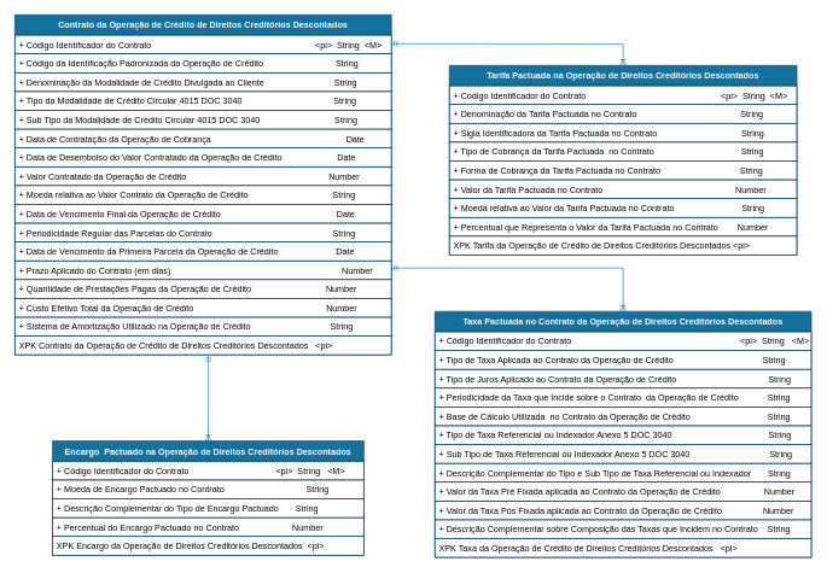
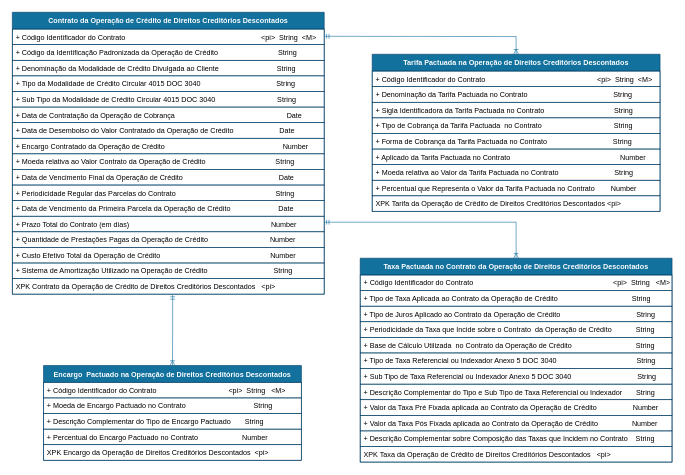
  <mxCell id="0" />
  <mxCell id="1" parent="0" />
  <mxCell id="2" value="Contrato da Operação de Crédito de Direitos Creditórios Descontados" style="swimlane;fontStyle=1;childLayout=stackLayout;horizontal=1;startSize=28;horizontalStack=0;resizeParent=1;resizeParentMax=0;resizeLast=0;collapsible=1;marginBottom=0;rounded=0;shadow=0;comic=0;sketch=0;align=center;html=0;autosize=1;fillColor=#13719E;strokeColor=#003F66;fontColor=#FFFFFF;" parent="1" vertex="1"><mxGeometry x="20" y="20" width="520" height="470" as="geometry" /></mxCell>
  <mxCell id="3" value="+ Código Identificador do Contrato                                                                    &lt;pi&gt;  String  &lt;M&gt;" style="text;fillColor=none;align=left;verticalAlign=top;spacingLeft=4;spacingRight=4;overflow=hidden;rotatable=0;points=[[0,0.5],[1,0.5]];portConstraint=eastwest;strokeColor=#003F66;" parent="2" vertex="1"><mxGeometry y="28" width="520" height="26" as="geometry" /></mxCell>
  <mxCell id="4" value="+ Código da Identificação Padronizada da Operação de Crédito                              String      " style="text;fillColor=none;align=left;verticalAlign=top;spacingLeft=4;spacingRight=4;overflow=hidden;rotatable=0;points=[[0,0.5],[1,0.5]];portConstraint=eastwest;strokeColor=#003F66;" parent="2" vertex="1"><mxGeometry y="54" width="520" height="26" as="geometry" /></mxCell>
  <mxCell id="5" value="+ Denominação da Modalidade de Crédito Divulgada ao Cliente                             String" style="text;fillColor=none;align=left;verticalAlign=top;spacingLeft=4;spacingRight=4;overflow=hidden;rotatable=0;points=[[0,0.5],[1,0.5]];portConstraint=eastwest;strokeColor=#003F66;" parent="2" vertex="1"><mxGeometry y="80" width="520" height="26" as="geometry" /></mxCell>
  <mxCell id="6" value="+ Tipo da Modalidade de Crédito Circular 4015 DOC 3040                                      String" style="text;fillColor=none;align=left;verticalAlign=top;spacingLeft=4;spacingRight=4;overflow=hidden;rotatable=0;points=[[0,0.5],[1,0.5]];portConstraint=eastwest;strokeColor=#003F66;" parent="2" vertex="1"><mxGeometry y="106" width="520" height="26" as="geometry" /></mxCell>
  <mxCell id="7" value="+ Sub Tipo da Modalidade de Crédito Circular 4015 DOC 3040                               String" style="text;fillColor=none;align=left;verticalAlign=top;spacingLeft=4;spacingRight=4;overflow=hidden;rotatable=0;points=[[0,0.5],[1,0.5]];portConstraint=eastwest;strokeColor=#003F66;" parent="2" vertex="1"><mxGeometry y="132" width="520" height="26" as="geometry" /></mxCell>
  <mxCell id="8" value="+ Data de Contratação da Operação de Cobrança                                                        Date" style="text;fillColor=none;align=left;verticalAlign=top;spacingLeft=4;spacingRight=4;overflow=hidden;rotatable=0;points=[[0,0.5],[1,0.5]];portConstraint=eastwest;strokeColor=#003F66;" parent="2" vertex="1"><mxGeometry y="158" width="520" height="26" as="geometry" /></mxCell>
  <mxCell id="9" value="+ Data de Desembolso do Valor Contratado da Operação de Crédito                       Date" style="text;fillColor=none;align=left;verticalAlign=top;spacingLeft=4;spacingRight=4;overflow=hidden;rotatable=0;points=[[0,0.5],[1,0.5]];portConstraint=eastwest;strokeColor=#003F66;" parent="2" vertex="1"><mxGeometry y="184" width="520" height="26" as="geometry" /></mxCell>
- <mxCell id="10" value="+ Valor Contratado da Operação de Crédito                                                           Number" style="text;fillColor=none;align=left;verticalAlign=top;spacingLeft=4;spacingRight=4;overflow=hidden;rotatable=0;points=[[0,0.5],[1,0.5]];portConstraint=eastwest;strokeColor=#003F66;" parent="2" vertex="1"><mxGeometry y="210" width="520" height="26" as="geometry" /></mxCell>
+ <mxCell id="10" value="+ Encargo Contratado da Operação de Crédito                                                           Number" style="text;fillColor=none;align=left;verticalAlign=top;spacingLeft=4;spacingRight=4;overflow=hidden;rotatable=0;points=[[0,0.5],[1,0.5]];portConstraint=eastwest;strokeColor=#003F66;" parent="2" vertex="1"><mxGeometry y="210" width="520" height="26" as="geometry" /></mxCell>
  <mxCell id="11" value="+ Moeda relativa ao Valor Contrato da Operação de Crédito                                   String" style="text;fillColor=none;align=left;verticalAlign=top;spacingLeft=4;spacingRight=4;overflow=hidden;rotatable=0;points=[[0,0.5],[1,0.5]];portConstraint=eastwest;strokeColor=#003F66;" parent="2" vertex="1"><mxGeometry y="236" width="520" height="26" as="geometry" /></mxCell>
  <mxCell id="12" value="+ Data de Vencimento Final da Operação de Crédito                                                Date" style="text;fillColor=none;align=left;verticalAlign=top;spacingLeft=4;spacingRight=4;overflow=hidden;rotatable=0;points=[[0,0.5],[1,0.5]];portConstraint=eastwest;strokeColor=#003F66;" parent="2" vertex="1"><mxGeometry y="262" width="520" height="26" as="geometry" /></mxCell>
  <mxCell id="13" value="+ Periodicidade Regular das Parcelas do Contrato                                                  String" style="text;fillColor=none;align=left;verticalAlign=top;spacingLeft=4;spacingRight=4;overflow=hidden;rotatable=0;points=[[0,0.5],[1,0.5]];portConstraint=eastwest;strokeColor=#003F66;" parent="2" vertex="1"><mxGeometry y="288" width="520" height="26" as="geometry" /></mxCell>
  <mxCell id="14" value="+ Data de Vencimento da Primeira Parcela da Operação de Crédito                        Date" style="text;fillColor=none;align=left;verticalAlign=top;spacingLeft=4;spacingRight=4;overflow=hidden;rotatable=0;points=[[0,0.5],[1,0.5]];portConstraint=eastwest;strokeColor=#003F66;" parent="2" vertex="1"><mxGeometry y="314" width="520" height="26" as="geometry" /></mxCell>
- <mxCell id="15" value="+ Prazo Aplicado do Contrato (em dias)                                                                       Number  " style="text;fillColor=none;align=left;verticalAlign=top;spacingLeft=4;spacingRight=4;overflow=hidden;rotatable=0;points=[[0,0.5],[1,0.5]];portConstraint=eastwest;strokeColor=#003F66;" parent="2" vertex="1"><mxGeometry y="340" width="520" height="26" as="geometry" /></mxCell>
+ <mxCell id="15" value="+ Prazo Total do Contrato (em dias)                                                                       Number  " style="text;fillColor=none;align=left;verticalAlign=top;spacingLeft=4;spacingRight=4;overflow=hidden;rotatable=0;points=[[0,0.5],[1,0.5]];portConstraint=eastwest;strokeColor=#003F66;" parent="2" vertex="1"><mxGeometry y="340" width="520" height="26" as="geometry" /></mxCell>
  <mxCell id="16" value="+ Quantidade de Prestações Pagas da Operação de Crédito                               Number  " style="text;fillColor=none;align=left;verticalAlign=top;spacingLeft=4;spacingRight=4;overflow=hidden;rotatable=0;points=[[0,0.5],[1,0.5]];portConstraint=eastwest;strokeColor=#003F66;" parent="2" vertex="1"><mxGeometry y="366" width="520" height="26" as="geometry" /></mxCell>
  <mxCell id="17" value="+ Custo Efetivo Total da Operação de Crédito                                                       Number" style="text;fillColor=none;align=left;verticalAlign=top;spacingLeft=4;spacingRight=4;overflow=hidden;rotatable=0;points=[[0,0.5],[1,0.5]];portConstraint=eastwest;strokeColor=#003F66;" parent="2" vertex="1"><mxGeometry y="392" width="520" height="26" as="geometry" /></mxCell>
  <mxCell id="18" value="+ Sistema de Amortização Utilizado na Operação de Crédito                                 String" style="text;fillColor=none;align=left;verticalAlign=top;spacingLeft=4;spacingRight=4;overflow=hidden;rotatable=0;points=[[0,0.5],[1,0.5]];portConstraint=eastwest;strokeColor=#003F66;" parent="2" vertex="1"><mxGeometry y="418" width="520" height="26" as="geometry" /></mxCell>
  <mxCell id="19" value="XPK Contrato da Operação de Crédito de Direitos Creditórios Descontados   &lt;pi&gt;" style="text;fillColor=none;align=left;verticalAlign=top;spacingLeft=4;spacingRight=4;overflow=hidden;rotatable=0;points=[[0,0.5],[1,0.5]];portConstraint=eastwest;strokeColor=#003F66;" parent="2" vertex="1"><mxGeometry y="444" width="520" height="26" as="geometry" /></mxCell>
  <mxCell id="20" value="Taxa Pactuada no Contrato da Operação de Direitos Creditórios Descontados" style="swimlane;fontStyle=1;childLayout=stackLayout;horizontal=1;startSize=28;horizontalStack=0;resizeParent=1;resizeParentMax=0;resizeLast=0;collapsible=1;marginBottom=0;rounded=0;shadow=0;comic=0;sketch=0;align=center;html=0;autosize=1;fillColor=#13719E;strokeColor=#003F66;fontColor=#FFFFFF;" vertex="1" parent="1"><mxGeometry x="600" y="430" width="520" height="340" as="geometry" /></mxCell>
  <mxCell id="21" value="+ Código Identificador do Contrato                                                                      &lt;pi&gt;  String   &lt;M&gt;" style="text;fillColor=none;align=left;verticalAlign=top;spacingLeft=4;spacingRight=4;overflow=hidden;rotatable=0;points=[[0,0.5],[1,0.5]];portConstraint=eastwest;strokeColor=#003F66;" vertex="1" parent="20"><mxGeometry y="28" width="520" height="26" as="geometry" /></mxCell>
  <mxCell id="22" value="+ Tipo de Taxa Aplicada ao Contrato da Operação de Crédito                                     String" style="text;fillColor=none;align=left;verticalAlign=top;spacingLeft=4;spacingRight=4;overflow=hidden;rotatable=0;points=[[0,0.5],[1,0.5]];portConstraint=eastwest;strokeColor=#003F66;" vertex="1" parent="20"><mxGeometry y="54" width="520" height="26" as="geometry" /></mxCell>
  <mxCell id="23" value="+ Tipo de Juros Aplicado ao Contrato da Operação de Crédito                                      String" style="text;fillColor=none;align=left;verticalAlign=top;spacingLeft=4;spacingRight=4;overflow=hidden;rotatable=0;points=[[0,0.5],[1,0.5]];portConstraint=eastwest;strokeColor=#003F66;" vertex="1" parent="20"><mxGeometry y="80" width="520" height="26" as="geometry" /></mxCell>
  <mxCell id="24" value="+ Periodicidade da Taxa que Incide sobre o Contrato  da Operação de Crédito            String" style="text;fillColor=none;align=left;verticalAlign=top;spacingLeft=4;spacingRight=4;overflow=hidden;rotatable=0;points=[[0,0.5],[1,0.5]];portConstraint=eastwest;strokeColor=#003F66;" vertex="1" parent="20"><mxGeometry y="106" width="520" height="26" as="geometry" /></mxCell>
  <mxCell id="25" value="+ Base de Cálculo Utilizada  no Contrato da Operação de Crédito                                String" style="text;fillColor=none;align=left;verticalAlign=top;spacingLeft=4;spacingRight=4;overflow=hidden;rotatable=0;points=[[0,0.5],[1,0.5]];portConstraint=eastwest;strokeColor=#003F66;" vertex="1" parent="20"><mxGeometry y="132" width="520" height="26" as="geometry" /></mxCell>
  <mxCell id="26" value="+ Tipo de Taxa Referencial ou Indexador Anexo 5 DOC 3040                                        String" style="text;fillColor=none;align=left;verticalAlign=top;spacingLeft=4;spacingRight=4;overflow=hidden;rotatable=0;points=[[0,0.5],[1,0.5]];portConstraint=eastwest;strokeColor=#003F66;" vertex="1" parent="20"><mxGeometry y="158" width="520" height="26" as="geometry" /></mxCell>
  <mxCell id="27" value="+ Sub Tipo de Taxa Referencial ou Indexador Anexo 5 DOC 3040                                 String" style="text;fillColor=none;align=left;verticalAlign=top;spacingLeft=4;spacingRight=4;overflow=hidden;rotatable=0;points=[[0,0.5],[1,0.5]];portConstraint=eastwest;strokeColor=#003F66;" vertex="1" parent="20"><mxGeometry y="184" width="520" height="26" as="geometry" /></mxCell>
  <mxCell id="28" value="+ Descrição Complementar do Tipo e Sub Tipo de Taxa Referencial ou Indexador       String  " style="text;fillColor=none;align=left;verticalAlign=top;spacingLeft=4;spacingRight=4;overflow=hidden;rotatable=0;points=[[0,0.5],[1,0.5]];portConstraint=eastwest;strokeColor=#003F66;" vertex="1" parent="20"><mxGeometry y="210" width="520" height="26" as="geometry" /></mxCell>
  <mxCell id="29" value="+ Valor da Taxa Pré Fixada aplicada ao Contrato da Operação de Crédito                  Number" style="text;fillColor=none;align=left;verticalAlign=top;spacingLeft=4;spacingRight=4;overflow=hidden;rotatable=0;points=[[0,0.5],[1,0.5]];portConstraint=eastwest;strokeColor=#003F66;" vertex="1" parent="20"><mxGeometry y="236" width="520" height="26" as="geometry" /></mxCell>
  <mxCell id="30" value="+ Valor da Taxa Pós Fixada aplicada ao Contrato da Operação de Crédito                 Number" style="text;fillColor=none;align=left;verticalAlign=top;spacingLeft=4;spacingRight=4;overflow=hidden;rotatable=0;points=[[0,0.5],[1,0.5]];portConstraint=eastwest;strokeColor=#003F66;" vertex="1" parent="20"><mxGeometry y="262" width="520" height="26" as="geometry" /></mxCell>
  <mxCell id="31" value="+ Descrição Complementar sobre Composição das Taxas que Incidem no Contrato    String" style="text;fillColor=none;align=left;verticalAlign=top;spacingLeft=4;spacingRight=4;overflow=hidden;rotatable=0;points=[[0,0.5],[1,0.5]];portConstraint=eastwest;strokeColor=#003F66;" vertex="1" parent="20"><mxGeometry y="288" width="520" height="26" as="geometry" /></mxCell>
  <mxCell id="32" value="XPK Taxa da Operação de Crédito de Direitos Creditórios Descontados   &lt;pi&gt;" style="text;fillColor=none;align=left;verticalAlign=top;spacingLeft=4;spacingRight=4;overflow=hidden;rotatable=0;points=[[0,0.5],[1,0.5]];portConstraint=eastwest;strokeColor=#003F66;" vertex="1" parent="20"><mxGeometry y="314" width="520" height="26" as="geometry" /></mxCell>
  <mxCell id="33" value="Encargo  Pactuado na Operação de Direitos Creditórios Descontados" style="swimlane;fontStyle=1;childLayout=stackLayout;horizontal=1;startSize=28;horizontalStack=0;resizeParent=1;resizeParentMax=0;resizeLast=0;collapsible=1;marginBottom=0;rounded=0;shadow=0;comic=0;sketch=0;align=center;html=0;autosize=1;fillColor=#13719E;strokeColor=#003F66;fontColor=#FFFFFF;" vertex="1" parent="1"><mxGeometry x="72" y="609" width="430" height="158" as="geometry" /></mxCell>
  <mxCell id="34" value="+ Código Identificador do Contrato                                    &lt;pi&gt;  String   &lt;M&gt;" style="text;fillColor=none;align=left;verticalAlign=top;spacingLeft=4;spacingRight=4;overflow=hidden;rotatable=0;points=[[0,0.5],[1,0.5]];portConstraint=eastwest;strokeColor=#003F66;" vertex="1" parent="33"><mxGeometry y="28" width="430" height="26" as="geometry" /></mxCell>
  <mxCell id="35" value="+ Moeda de Encargo Pactuado no Contrato                                  String" style="text;fillColor=none;align=left;verticalAlign=top;spacingLeft=4;spacingRight=4;overflow=hidden;rotatable=0;points=[[0,0.5],[1,0.5]];portConstraint=eastwest;strokeColor=#003F66;" vertex="1" parent="33"><mxGeometry y="54" width="430" height="26" as="geometry" /></mxCell>
  <mxCell id="36" value="+ Descrição Complementar do Tipo de Encargo Pactuado       String" style="text;fillColor=none;align=left;verticalAlign=top;spacingLeft=4;spacingRight=4;overflow=hidden;rotatable=0;points=[[0,0.5],[1,0.5]];portConstraint=eastwest;strokeColor=#003F66;" vertex="1" parent="33"><mxGeometry y="80" width="430" height="26" as="geometry" /></mxCell>
  <mxCell id="37" value="+ Percentual do Encargo Pactuado no Contrato                      Number" style="text;fillColor=none;align=left;verticalAlign=top;spacingLeft=4;spacingRight=4;overflow=hidden;rotatable=0;points=[[0,0.5],[1,0.5]];portConstraint=eastwest;strokeColor=#003F66;" vertex="1" parent="33"><mxGeometry y="106" width="430" height="26" as="geometry" /></mxCell>
  <mxCell id="38" value="XPK Encargo da Operação de Direitos Creditórios Descontados  &lt;pi&gt;" style="text;fillColor=none;align=left;verticalAlign=top;spacingLeft=4;spacingRight=4;overflow=hidden;rotatable=0;points=[[0,0.5],[1,0.5]];portConstraint=eastwest;strokeColor=#003F66;" vertex="1" parent="33"><mxGeometry y="132" width="430" height="26" as="geometry" /></mxCell>
  <mxCell id="39" value="Tarifa Pactuada na Operação de Direitos Creditórios Descontados" style="swimlane;fontStyle=1;childLayout=stackLayout;horizontal=1;startSize=28;horizontalStack=0;resizeParent=1;resizeParentMax=0;resizeLast=0;collapsible=1;marginBottom=0;rounded=0;shadow=0;comic=0;sketch=0;align=center;html=0;autosize=1;fillColor=#13719E;strokeColor=#003F66;fontColor=#FFFFFF;" vertex="1" parent="1"><mxGeometry x="620" y="90" width="480" height="262" as="geometry" /></mxCell>
  <mxCell id="40" value="+ Código Identificador do Contrato                                                        &lt;pi&gt;  String  &lt;M&gt;" style="text;fillColor=none;align=left;verticalAlign=top;spacingLeft=4;spacingRight=4;overflow=hidden;rotatable=0;points=[[0,0.5],[1,0.5]];portConstraint=eastwest;strokeColor=#003F66;" vertex="1" parent="39"><mxGeometry y="28" width="480" height="26" as="geometry" /></mxCell>
  <mxCell id="41" value="+ Denominação da Tarifa Pactuada no Contrato                                           String" style="text;fillColor=none;align=left;verticalAlign=top;spacingLeft=4;spacingRight=4;overflow=hidden;rotatable=0;points=[[0,0.5],[1,0.5]];portConstraint=eastwest;strokeColor=#003F66;" vertex="1" parent="39"><mxGeometry y="54" width="480" height="26" as="geometry" /></mxCell>
  <mxCell id="42" value="+ Sigla Identificadora da Tarifa Pactuada no Contrato                                   String" style="text;fillColor=none;align=left;verticalAlign=top;spacingLeft=4;spacingRight=4;overflow=hidden;rotatable=0;points=[[0,0.5],[1,0.5]];portConstraint=eastwest;strokeColor=#003F66;" vertex="1" parent="39"><mxGeometry y="80" width="480" height="26" as="geometry" /></mxCell>
  <mxCell id="43" value="+ Tipo de Cobrança da Tarifa Pactuada  no Contrato                                    String" style="text;fillColor=none;align=left;verticalAlign=top;spacingLeft=4;spacingRight=4;overflow=hidden;rotatable=0;points=[[0,0.5],[1,0.5]];portConstraint=eastwest;strokeColor=#003F66;" vertex="1" parent="39"><mxGeometry y="106" width="480" height="26" as="geometry" /></mxCell>
  <mxCell id="44" value="+ Forma de Cobrança da Tarifa Pactuada no Contrato                                 String" style="text;fillColor=none;align=left;verticalAlign=top;spacingLeft=4;spacingRight=4;overflow=hidden;rotatable=0;points=[[0,0.5],[1,0.5]];portConstraint=eastwest;strokeColor=#003F66;" vertex="1" parent="39"><mxGeometry y="132" width="480" height="26" as="geometry" /></mxCell>
- <mxCell id="45" value="+ Valor da Tarifa Pactuada no Contrato                                                       Number" style="text;fillColor=none;align=left;verticalAlign=top;spacingLeft=4;spacingRight=4;overflow=hidden;rotatable=0;points=[[0,0.5],[1,0.5]];portConstraint=eastwest;strokeColor=#003F66;" vertex="1" parent="39"><mxGeometry y="158" width="480" height="26" as="geometry" /></mxCell>
+ <mxCell id="45" value="+ Aplicado da Tarifa Pactuada no Contrato                                                       Number" style="text;fillColor=none;align=left;verticalAlign=top;spacingLeft=4;spacingRight=4;overflow=hidden;rotatable=0;points=[[0,0.5],[1,0.5]];portConstraint=eastwest;strokeColor=#003F66;" vertex="1" parent="39"><mxGeometry y="158" width="480" height="26" as="geometry" /></mxCell>
  <mxCell id="46" value="+ Moeda relativa ao Valor da Tarifa Pactuada no Contrato                            String" style="text;fillColor=none;align=left;verticalAlign=top;spacingLeft=4;spacingRight=4;overflow=hidden;rotatable=0;points=[[0,0.5],[1,0.5]];portConstraint=eastwest;strokeColor=#003F66;" vertex="1" parent="39"><mxGeometry y="184" width="480" height="26" as="geometry" /></mxCell>
  <mxCell id="47" value="+ Percentual que Representa o Valor da Tarifa Pactuada no Contrato        Number" style="text;fillColor=none;align=left;verticalAlign=top;spacingLeft=4;spacingRight=4;overflow=hidden;rotatable=0;points=[[0,0.5],[1,0.5]];portConstraint=eastwest;strokeColor=#003F66;" vertex="1" parent="39"><mxGeometry y="210" width="480" height="26" as="geometry" /></mxCell>
  <mxCell id="48" value="XPK Tarifa da Operação de Crédito de Direitos Creditórios Descontados &lt;pi&gt;" style="text;fillColor=none;align=left;verticalAlign=top;spacingLeft=4;spacingRight=4;overflow=hidden;rotatable=0;points=[[0,0.5],[1,0.5]];portConstraint=eastwest;strokeColor=#003F66;" vertex="1" parent="39"><mxGeometry y="236" width="480" height="26" as="geometry" /></mxCell>
  <mxCell id="49" style="edgeStyle=orthogonalEdgeStyle;rounded=0;orthogonalLoop=1;jettySize=auto;html=1;exitX=1;exitY=0.5;exitDx=0;exitDy=0;endArrow=ERoneToMany;endFill=0;startArrow=ERmandOne;startFill=0;strokeColor=#13719E;entryX=0.5;entryY=0;entryDx=0;entryDy=0;" edge="1" parent="1" target="39"><mxGeometry relative="1" as="geometry"><mxPoint x="540" y="60" as="sourcePoint" /><mxPoint x="629" y="60" as="targetPoint" /></mxGeometry></mxCell>
  <mxCell id="50" style="edgeStyle=orthogonalEdgeStyle;rounded=0;orthogonalLoop=1;jettySize=auto;html=1;exitX=1;exitY=0.5;exitDx=0;exitDy=0;endArrow=ERoneToMany;endFill=0;startArrow=ERmandOne;startFill=0;strokeColor=#13719E;entryX=0.5;entryY=0;entryDx=0;entryDy=0;" edge="1" parent="1" target="20"><mxGeometry relative="1" as="geometry"><mxPoint x="540" y="370" as="sourcePoint" /><mxPoint x="860" y="380" as="targetPoint" /><Array as="points"><mxPoint x="860" y="370" /></Array></mxGeometry></mxCell>
  <mxCell id="51" style="edgeStyle=orthogonalEdgeStyle;rounded=0;orthogonalLoop=1;jettySize=auto;html=1;exitX=0.514;exitY=1.013;exitDx=0;exitDy=0;endArrow=ERoneToMany;endFill=0;startArrow=ERmandOne;startFill=0;strokeColor=#13719E;exitPerimeter=0;" edge="1" parent="1" source="19" target="33"><mxGeometry relative="1" as="geometry"><mxPoint x="270" y="516" as="sourcePoint" /><mxPoint x="350" y="516" as="targetPoint" /></mxGeometry></mxCell>
